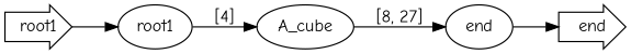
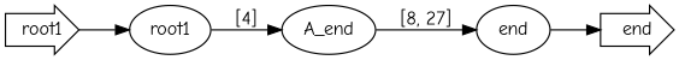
  digraph {
    rankdir=LR
    fontname="Comic Neue"
    node [fontname="Comic Neue"]
    edge [fontname="Comic Neue"]
    root1 [shape=rarrow]
    n2 [label=root1]
-   n3 [label=A_cube]
+   n3 [label=A_end]
    end [shape=rarrow]
    n5 [label=end]
    root1 -> n2
    n2 -> n3 [label="[4]"]
    n3 -> n5 [label="[8, 27]"]
    n5 -> end
  }
